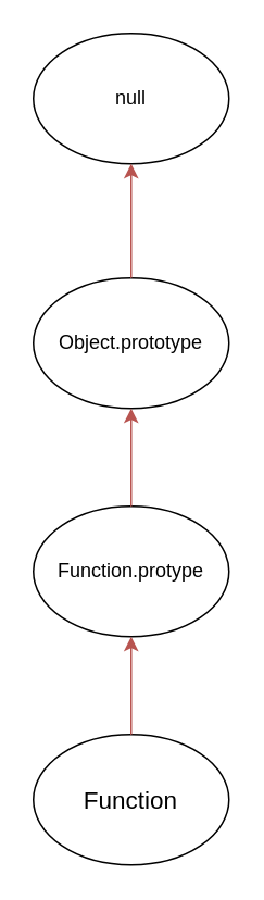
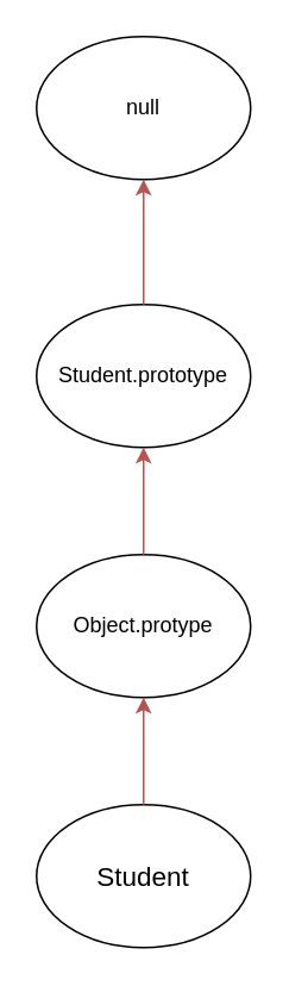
  <mxCell id="0" />
  <mxCell id="1" parent="0" />
- <mxCell id="2" value="&lt;font style=&quot;font-size: 15px&quot;&gt;Function&lt;/font&gt;" style="ellipse;whiteSpace=wrap;html=1;" vertex="1" parent="1"><mxGeometry x="20" y="450" width="120" height="80" as="geometry" /></mxCell>
- <mxCell id="3" value="Function.protype" style="ellipse;whiteSpace=wrap;html=1;" vertex="1" parent="1"><mxGeometry x="20" y="310" width="120" height="80" as="geometry" /></mxCell>
- <mxCell id="4" value="Object.prototype" style="ellipse;whiteSpace=wrap;html=1;" vertex="1" parent="1"><mxGeometry x="20" y="170" width="120" height="80" as="geometry" /></mxCell>
+ <mxCell id="2" value="&lt;font style=&quot;font-size: 15px&quot;&gt;Student&lt;/font&gt;" style="ellipse;whiteSpace=wrap;html=1;" vertex="1" parent="1"><mxGeometry x="20" y="450" width="120" height="80" as="geometry" /></mxCell>
+ <mxCell id="3" value="Object.protype" style="ellipse;whiteSpace=wrap;html=1;" vertex="1" parent="1"><mxGeometry x="20" y="310" width="120" height="80" as="geometry" /></mxCell>
+ <mxCell id="4" value="Student.prototype" style="ellipse;whiteSpace=wrap;html=1;" vertex="1" parent="1"><mxGeometry x="20" y="170" width="120" height="80" as="geometry" /></mxCell>
  <mxCell id="5" value="null" style="ellipse;whiteSpace=wrap;html=1;" vertex="1" parent="1"><mxGeometry x="20" y="20" width="120" height="80" as="geometry" /></mxCell>
  <mxCell id="6" value="" style="endArrow=classic;html=1;entryX=0.5;entryY=1;entryDx=0;entryDy=0;fillColor=#f8cecc;strokeColor=#b85450;" edge="1" parent="1" target="3"><mxGeometry width="50" height="50" relative="1" as="geometry"><mxPoint x="80" y="450" as="sourcePoint" /><mxPoint x="130" y="400" as="targetPoint" /></mxGeometry></mxCell>
  <mxCell id="7" value="" style="endArrow=classic;html=1;entryX=0.5;entryY=1;entryDx=0;entryDy=0;fillColor=#f8cecc;strokeColor=#b85450;" edge="1" parent="1" target="4"><mxGeometry width="50" height="50" relative="1" as="geometry"><mxPoint x="80" y="310" as="sourcePoint" /><mxPoint x="130" y="260" as="targetPoint" /></mxGeometry></mxCell>
  <mxCell id="8" value="" style="endArrow=classic;html=1;fillColor=#f8cecc;strokeColor=#b85450;" edge="1" parent="1" target="5"><mxGeometry width="50" height="50" relative="1" as="geometry"><mxPoint x="80" y="170" as="sourcePoint" /><mxPoint x="130" y="120" as="targetPoint" /></mxGeometry></mxCell>
